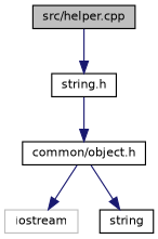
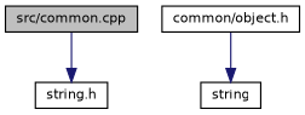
  digraph {
    node [color=black fillcolor=white fontname=Helvetica fontsize=10 shape=record style=filled]
    edge [color=midnightblue fontname=Helvetica fontsize=10 labelfontname=Helvetica labelfontsize=10 style=solid]
-   n1 [fillcolor=grey75 fontcolor=black height=0.2 label="src/helper.cpp" width=0.4]
+   n1 [fillcolor=grey75 fontcolor=black height=0.2 label="src/common.cpp" width=0.4]
    n2 [height=0.2 label="string.h" width=0.4]
    n3 [height=0.2 label="common/object.h" width=0.4]
-   n4 [color=grey75 height=0.2 label=iostream width=0.4]
    n5 [height=0.2 label=string width=0.4]
    n1 -> n2
-   n2 -> n3
-   n3 -> n4
    n3 -> n5
  }
